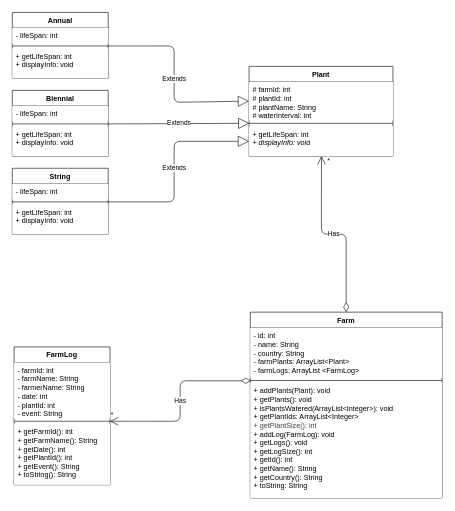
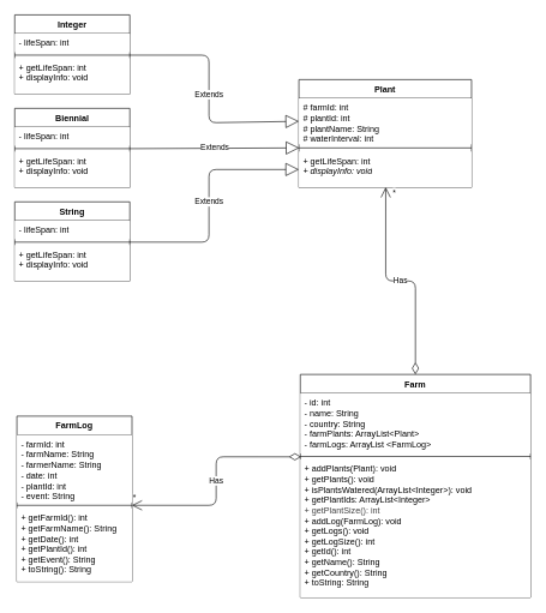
  <mxCell id="0" />
  <mxCell id="1" parent="0" />
- <mxCell id="2" value="Annual" style="swimlane;fontStyle=1;align=center;verticalAlign=top;childLayout=stackLayout;horizontal=1;startSize=26;horizontalStack=0;resizeParent=1;resizeParentMax=0;resizeLast=0;collapsible=1;marginBottom=0;whiteSpace=wrap;html=1;fontColor=default;fillColor=default;" parent="1" vertex="1"><mxGeometry x="20" y="20" width="160" height="110" as="geometry" /></mxCell>
+ <mxCell id="2" value="Integer" style="swimlane;fontStyle=1;align=center;verticalAlign=top;childLayout=stackLayout;horizontal=1;startSize=26;horizontalStack=0;resizeParent=1;resizeParentMax=0;resizeLast=0;collapsible=1;marginBottom=0;whiteSpace=wrap;html=1;fontColor=default;fillColor=default;" parent="1" vertex="1"><mxGeometry x="20" y="20" width="160" height="110" as="geometry" /></mxCell>
  <mxCell id="3" value="- lifeSpan: int" style="text;strokeColor=none;fillColor=default;align=left;verticalAlign=top;spacingLeft=4;spacingRight=4;overflow=hidden;rotatable=0;points=[[0,0.5],[1,0.5]];portConstraint=eastwest;whiteSpace=wrap;html=1;fontColor=default;" parent="2" vertex="1"><mxGeometry y="26" width="160" height="26" as="geometry" /></mxCell>
  <mxCell id="4" value="" style="line;strokeWidth=1;fillColor=default;align=left;verticalAlign=middle;spacingTop=-1;spacingLeft=3;spacingRight=3;rotatable=0;labelPosition=right;points=[];portConstraint=eastwest;strokeColor=inherit;fontColor=default;" parent="2" vertex="1"><mxGeometry y="52" width="160" height="8" as="geometry" /></mxCell>
  <mxCell id="5" value="+ getLifeSpan: int&lt;div&gt;+ displayInfo: void&lt;/div&gt;" style="text;strokeColor=none;fillColor=default;align=left;verticalAlign=top;spacingLeft=4;spacingRight=4;overflow=hidden;rotatable=0;points=[[0,0.5],[1,0.5]];portConstraint=eastwest;whiteSpace=wrap;html=1;fontColor=default;" parent="2" vertex="1"><mxGeometry y="60" width="160" height="50" as="geometry" /></mxCell>
  <mxCell id="6" value="Biennial" style="swimlane;fontStyle=1;align=center;verticalAlign=top;childLayout=stackLayout;horizontal=1;startSize=26;horizontalStack=0;resizeParent=1;resizeParentMax=0;resizeLast=0;collapsible=1;marginBottom=0;whiteSpace=wrap;html=1;fontColor=default;fillColor=default;" parent="1" vertex="1"><mxGeometry x="20" y="150" width="160" height="110" as="geometry" /></mxCell>
  <mxCell id="7" value="- lifeSpan: int" style="text;strokeColor=none;fillColor=default;align=left;verticalAlign=top;spacingLeft=4;spacingRight=4;overflow=hidden;rotatable=0;points=[[0,0.5],[1,0.5]];portConstraint=eastwest;whiteSpace=wrap;html=1;fontColor=default;" parent="6" vertex="1"><mxGeometry y="26" width="160" height="26" as="geometry" /></mxCell>
  <mxCell id="8" value="" style="line;strokeWidth=1;fillColor=default;align=left;verticalAlign=middle;spacingTop=-1;spacingLeft=3;spacingRight=3;rotatable=0;labelPosition=right;points=[];portConstraint=eastwest;strokeColor=inherit;fontColor=default;" parent="6" vertex="1"><mxGeometry y="52" width="160" height="8" as="geometry" /></mxCell>
  <mxCell id="9" value="+ getLifeSpan: int&lt;div&gt;+ displayInfo: void&lt;/div&gt;" style="text;strokeColor=none;fillColor=default;align=left;verticalAlign=top;spacingLeft=4;spacingRight=4;overflow=hidden;rotatable=0;points=[[0,0.5],[1,0.5]];portConstraint=eastwest;whiteSpace=wrap;html=1;fontColor=default;" parent="6" vertex="1"><mxGeometry y="60" width="160" height="50" as="geometry" /></mxCell>
  <mxCell id="10" value="String" style="swimlane;fontStyle=1;align=center;verticalAlign=top;childLayout=stackLayout;horizontal=1;startSize=26;horizontalStack=0;resizeParent=1;resizeParentMax=0;resizeLast=0;collapsible=1;marginBottom=0;whiteSpace=wrap;html=1;fontColor=default;fillColor=default;" parent="1" vertex="1"><mxGeometry x="20" y="280" width="160" height="110" as="geometry" /></mxCell>
  <mxCell id="11" value="- lifeSpan: int" style="text;strokeColor=none;fillColor=default;align=left;verticalAlign=top;spacingLeft=4;spacingRight=4;overflow=hidden;rotatable=0;points=[[0,0.5],[1,0.5]];portConstraint=eastwest;whiteSpace=wrap;html=1;fontColor=default;" parent="10" vertex="1"><mxGeometry y="26" width="160" height="26" as="geometry" /></mxCell>
  <mxCell id="12" value="" style="line;strokeWidth=1;fillColor=default;align=left;verticalAlign=middle;spacingTop=-1;spacingLeft=3;spacingRight=3;rotatable=0;labelPosition=right;points=[];portConstraint=eastwest;strokeColor=inherit;fontColor=default;" parent="10" vertex="1"><mxGeometry y="52" width="160" height="8" as="geometry" /></mxCell>
  <mxCell id="13" value="+ getLifeSpan: int&lt;div&gt;+ displayInfo: void&lt;/div&gt;" style="text;strokeColor=none;fillColor=default;align=left;verticalAlign=top;spacingLeft=4;spacingRight=4;overflow=hidden;rotatable=0;points=[[0,0.5],[1,0.5]];portConstraint=eastwest;whiteSpace=wrap;html=1;fontColor=default;" parent="10" vertex="1"><mxGeometry y="60" width="160" height="50" as="geometry" /></mxCell>
  <mxCell id="14" value="Extends" style="endArrow=block;endSize=16;endFill=0;html=1;exitX=0.998;exitY=0.502;exitDx=0;exitDy=0;exitPerimeter=0;entryX=0;entryY=0.5;entryDx=0;entryDy=0;fontColor=default;" parent="1" source="4" target="18" edge="1"><mxGeometry width="160" relative="1" as="geometry"><mxPoint x="190" y="80" as="sourcePoint" /><mxPoint x="340" y="75" as="targetPoint" /><Array as="points"><mxPoint x="290" y="76" /><mxPoint x="290" y="170" /></Array></mxGeometry></mxCell>
  <mxCell id="15" value="Extends" style="endArrow=block;endSize=16;endFill=0;html=1;exitX=0.998;exitY=0.502;exitDx=0;exitDy=0;exitPerimeter=0;entryX=0.002;entryY=0.497;entryDx=0;entryDy=0;entryPerimeter=0;fontColor=default;" parent="1" source="8" target="19" edge="1"><mxGeometry width="160" relative="1" as="geometry"><mxPoint x="180" y="204.29" as="sourcePoint" /><mxPoint x="390" y="200" as="targetPoint" /></mxGeometry></mxCell>
  <mxCell id="16" value="Extends" style="endArrow=block;endSize=16;endFill=0;html=1;exitX=0.997;exitY=0.502;exitDx=0;exitDy=0;exitPerimeter=0;entryX=0;entryY=0.5;entryDx=0;entryDy=0;fontColor=default;" parent="1" source="12" target="20" edge="1"><mxGeometry x="-0.011" width="160" relative="1" as="geometry"><mxPoint x="190" y="330" as="sourcePoint" /><mxPoint x="340" y="334.29" as="targetPoint" /><Array as="points"><mxPoint x="290" y="336" /><mxPoint x="290" y="235" /></Array><mxPoint as="offset" /></mxGeometry></mxCell>
  <mxCell id="17" value="Plant" style="swimlane;fontStyle=1;align=center;verticalAlign=top;childLayout=stackLayout;horizontal=1;startSize=26;horizontalStack=0;resizeParent=1;resizeParentMax=0;resizeLast=0;collapsible=1;marginBottom=0;whiteSpace=wrap;html=1;fontColor=default;fillColor=default;" parent="1" vertex="1"><mxGeometry x="415" y="110" width="240" height="150" as="geometry" /></mxCell>
  <mxCell id="18" value="&lt;font&gt;# farmId: int&lt;/font&gt;&lt;div&gt;&lt;font&gt;# plantId: int&lt;/font&gt;&lt;/div&gt;&lt;div&gt;&lt;font&gt;# plantName: String&lt;br&gt;# waterInterval: int&amp;nbsp;&lt;/font&gt;&lt;/div&gt;" style="text;strokeColor=none;fillColor=default;align=left;verticalAlign=top;spacingLeft=4;spacingRight=4;overflow=hidden;rotatable=0;points=[[0,0.5],[1,0.5]];portConstraint=eastwest;whiteSpace=wrap;html=1;fontColor=default;" parent="17" vertex="1"><mxGeometry y="26" width="240" height="64" as="geometry" /></mxCell>
  <mxCell id="19" value="" style="line;strokeWidth=1;fillColor=default;align=left;verticalAlign=middle;spacingTop=-1;spacingLeft=3;spacingRight=3;rotatable=0;labelPosition=right;points=[];portConstraint=eastwest;strokeColor=inherit;fontColor=default;" parent="17" vertex="1"><mxGeometry y="90" width="240" height="10" as="geometry" /></mxCell>
  <mxCell id="20" value="+ getLifeSpan: int&lt;div&gt;&lt;i&gt;+ displayInfo: void&lt;/i&gt;&lt;/div&gt;" style="text;strokeColor=none;fillColor=default;align=left;verticalAlign=top;spacingLeft=4;spacingRight=4;overflow=hidden;rotatable=0;points=[[0,0.5],[1,0.5]];portConstraint=eastwest;whiteSpace=wrap;html=1;fontColor=default;" parent="17" vertex="1"><mxGeometry y="100" width="240" height="50" as="geometry" /></mxCell>
  <mxCell id="21" value="Farm" style="swimlane;fontStyle=1;align=center;verticalAlign=top;childLayout=stackLayout;horizontal=1;startSize=26;horizontalStack=0;resizeParent=1;resizeParentMax=0;resizeLast=0;collapsible=1;marginBottom=0;whiteSpace=wrap;html=1;fontColor=default;fillColor=default;" parent="1" vertex="1"><mxGeometry x="417" y="520" width="320" height="310" as="geometry" /></mxCell>
  <mxCell id="22" value="- id: int&lt;div&gt;&lt;font&gt;- name: String&lt;/font&gt;&lt;/div&gt;&lt;div&gt;&lt;font&gt;- country: String&lt;/font&gt;&lt;/div&gt;&lt;div&gt;&lt;font&gt;- farmPlants: ArrayList&amp;lt;Plant&amp;gt;&lt;/font&gt;&lt;/div&gt;&lt;div&gt;&lt;font&gt;- farmLogs: ArrayList &amp;lt;FarmLog&amp;gt;&lt;/font&gt;&lt;/div&gt;&lt;div&gt;&lt;div&gt;&lt;br&gt;&lt;/div&gt;&lt;/div&gt;" style="text;strokeColor=none;fillColor=default;align=left;verticalAlign=top;spacingLeft=4;spacingRight=4;overflow=hidden;rotatable=0;points=[[0,0.5],[1,0.5]];portConstraint=eastwest;whiteSpace=wrap;html=1;fontColor=default;" parent="21" vertex="1"><mxGeometry y="26" width="320" height="84" as="geometry" /></mxCell>
  <mxCell id="23" value="" style="line;strokeWidth=1;fillColor=default;align=left;verticalAlign=middle;spacingTop=-1;spacingLeft=3;spacingRight=3;rotatable=0;labelPosition=right;points=[];portConstraint=eastwest;strokeColor=inherit;fontColor=default;" parent="21" vertex="1"><mxGeometry y="110" width="320" height="8" as="geometry" /></mxCell>
  <mxCell id="24" value="+ addPlants(Plant): void&lt;div&gt;+ getPlants(): void&lt;/div&gt;&lt;div&gt;+ isPlantsWatered(ArrayList&amp;lt;Integer&amp;gt;): void&lt;/div&gt;&lt;div&gt;+ getPlantIds: ArrayList&amp;lt;Integer&amp;gt;&lt;/div&gt;&lt;div&gt;&lt;span style=&quot;color: rgb(63, 63, 63);&quot;&gt;+ getPlantSize(): int&lt;/span&gt;&lt;/div&gt;&lt;div&gt;+ addLog(FarmLog): void&lt;/div&gt;&lt;div&gt;+ getLogs(): void&lt;/div&gt;&lt;div&gt;+ getLogSize(): int&lt;/div&gt;&lt;div&gt;+ getId(): int&lt;/div&gt;&lt;div&gt;+ getName(): String&lt;/div&gt;&lt;div&gt;+ getCountry(): String&lt;/div&gt;&lt;div&gt;+ toString: String&lt;/div&gt;&lt;div&gt;&lt;br&gt;&lt;/div&gt;" style="text;strokeColor=none;fillColor=default;align=left;verticalAlign=top;spacingLeft=4;spacingRight=4;overflow=hidden;rotatable=0;points=[[0,0.5],[1,0.5]];portConstraint=eastwest;whiteSpace=wrap;html=1;fontColor=default;" parent="21" vertex="1"><mxGeometry y="118" width="320" height="192" as="geometry" /></mxCell>
  <mxCell id="25" value="Has" style="endArrow=open;html=1;endSize=12;startArrow=diamondThin;startSize=14;startFill=0;edgeStyle=orthogonalEdgeStyle;exitX=0.5;exitY=0;exitDx=0;exitDy=0;entryX=0.503;entryY=0.994;entryDx=0;entryDy=0;entryPerimeter=0;fontColor=default;" parent="1" source="21" target="20" edge="1"><mxGeometry relative="1" as="geometry"><mxPoint x="650" y="270" as="sourcePoint" /><mxPoint x="490" y="270" as="targetPoint" /></mxGeometry></mxCell>
  <mxCell id="26" value="*" style="edgeLabel;resizable=0;html=1;align=right;verticalAlign=top;fontColor=default;fillColor=default;" parent="25" connectable="0" vertex="1"><mxGeometry x="1" relative="1" as="geometry"><mxPoint x="14" y="-5" as="offset" /></mxGeometry></mxCell>
  <mxCell id="27" value="FarmLog" style="swimlane;fontStyle=1;align=center;verticalAlign=top;childLayout=stackLayout;horizontal=1;startSize=26;horizontalStack=0;resizeParent=1;resizeParentMax=0;resizeLast=0;collapsible=1;marginBottom=0;whiteSpace=wrap;html=1;fontColor=default;fillColor=default;" parent="1" vertex="1"><mxGeometry x="23" y="578" width="160" height="230" as="geometry" /></mxCell>
  <mxCell id="28" value="- farmId: int&lt;div&gt;- farmName: String&lt;/div&gt;&lt;div&gt;- farmerName: String&lt;/div&gt;&lt;div&gt;- date: int&lt;/div&gt;&lt;div&gt;- plantId: int&lt;/div&gt;&lt;div&gt;- event: String&lt;/div&gt;" style="text;strokeColor=none;fillColor=default;align=left;verticalAlign=top;spacingLeft=4;spacingRight=4;overflow=hidden;rotatable=0;points=[[0,0.5],[1,0.5]];portConstraint=eastwest;whiteSpace=wrap;html=1;fontColor=default;" parent="27" vertex="1"><mxGeometry y="26" width="160" height="94" as="geometry" /></mxCell>
  <mxCell id="29" value="" style="line;strokeWidth=1;fillColor=default;align=left;verticalAlign=middle;spacingTop=-1;spacingLeft=3;spacingRight=3;rotatable=0;labelPosition=right;points=[];portConstraint=eastwest;strokeColor=inherit;fontColor=default;" parent="27" vertex="1"><mxGeometry y="120" width="160" height="8" as="geometry" /></mxCell>
  <mxCell id="30" value="+ getFarmId(): int&lt;div&gt;+ getFarmName(): String&lt;/div&gt;&lt;div&gt;+ getDate(): int&lt;/div&gt;&lt;div&gt;+ getPlantId(): int&lt;/div&gt;&lt;div&gt;+ getEvent(): String&lt;/div&gt;&lt;div&gt;+ toString(): String&lt;/div&gt;" style="text;strokeColor=none;fillColor=default;align=left;verticalAlign=top;spacingLeft=4;spacingRight=4;overflow=hidden;rotatable=0;points=[[0,0.5],[1,0.5]];portConstraint=eastwest;whiteSpace=wrap;html=1;fontColor=default;" parent="27" vertex="1"><mxGeometry y="128" width="160" height="102" as="geometry" /></mxCell>
  <mxCell id="31" value="Has" style="endArrow=open;html=1;endSize=12;startArrow=diamondThin;startSize=14;startFill=0;edgeStyle=orthogonalEdgeStyle;entryX=0.999;entryY=0.499;entryDx=0;entryDy=0;entryPerimeter=0;exitX=0.003;exitY=0.567;exitDx=0;exitDy=0;exitPerimeter=0;fontColor=default;" parent="1" source="23" target="29" edge="1"><mxGeometry relative="1" as="geometry"><mxPoint x="400" y="580" as="sourcePoint" /><mxPoint x="140" y="577" as="targetPoint" /></mxGeometry></mxCell>
  <mxCell id="32" value="*" style="edgeLabel;resizable=0;html=1;align=right;verticalAlign=top;fontColor=default;fillColor=default;" parent="31" connectable="0" vertex="1"><mxGeometry x="1" relative="1" as="geometry"><mxPoint x="7" y="-24" as="offset" /></mxGeometry></mxCell>
